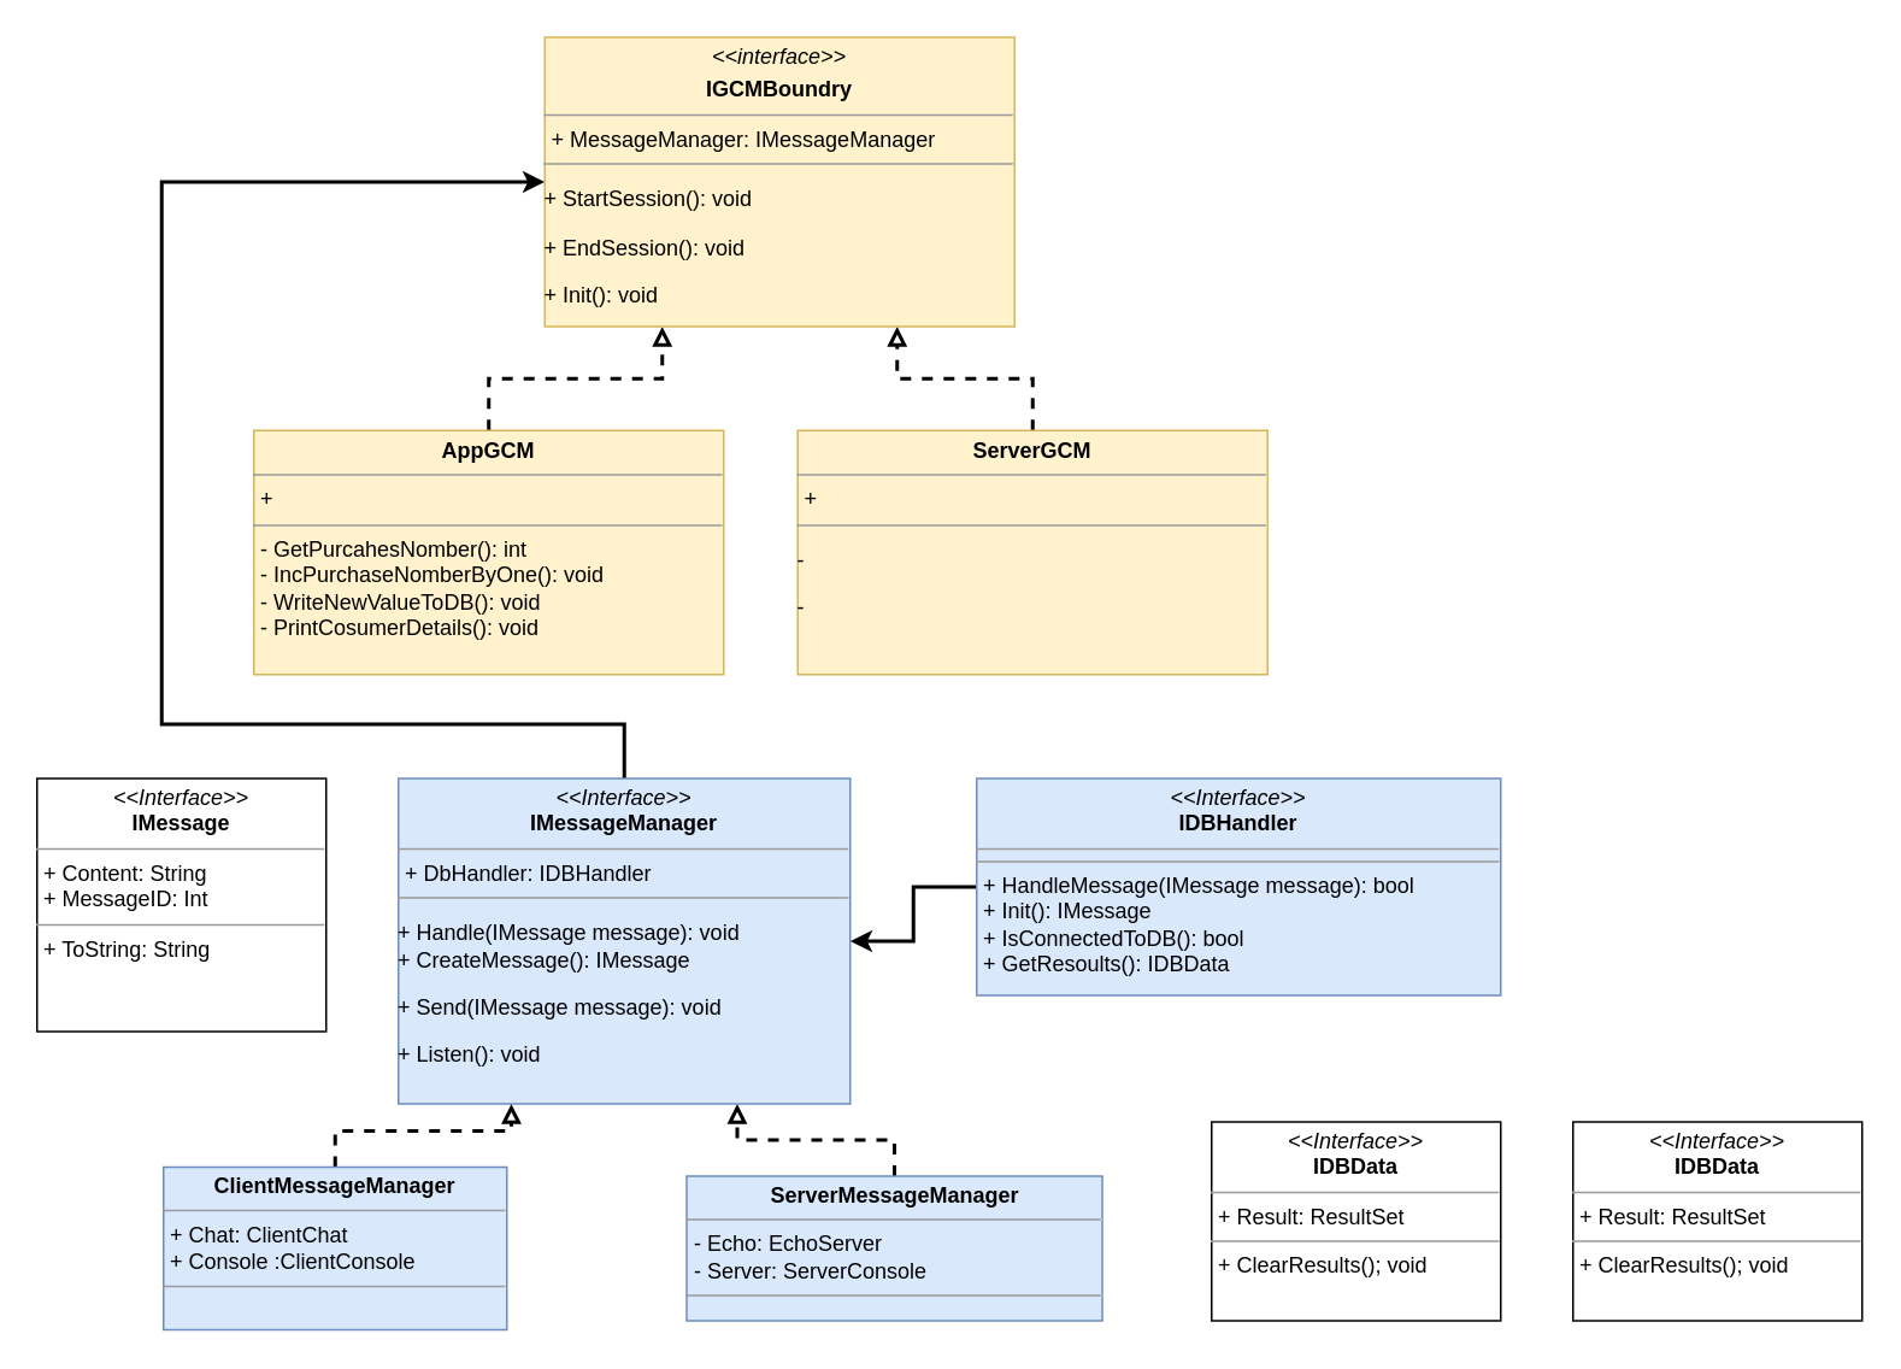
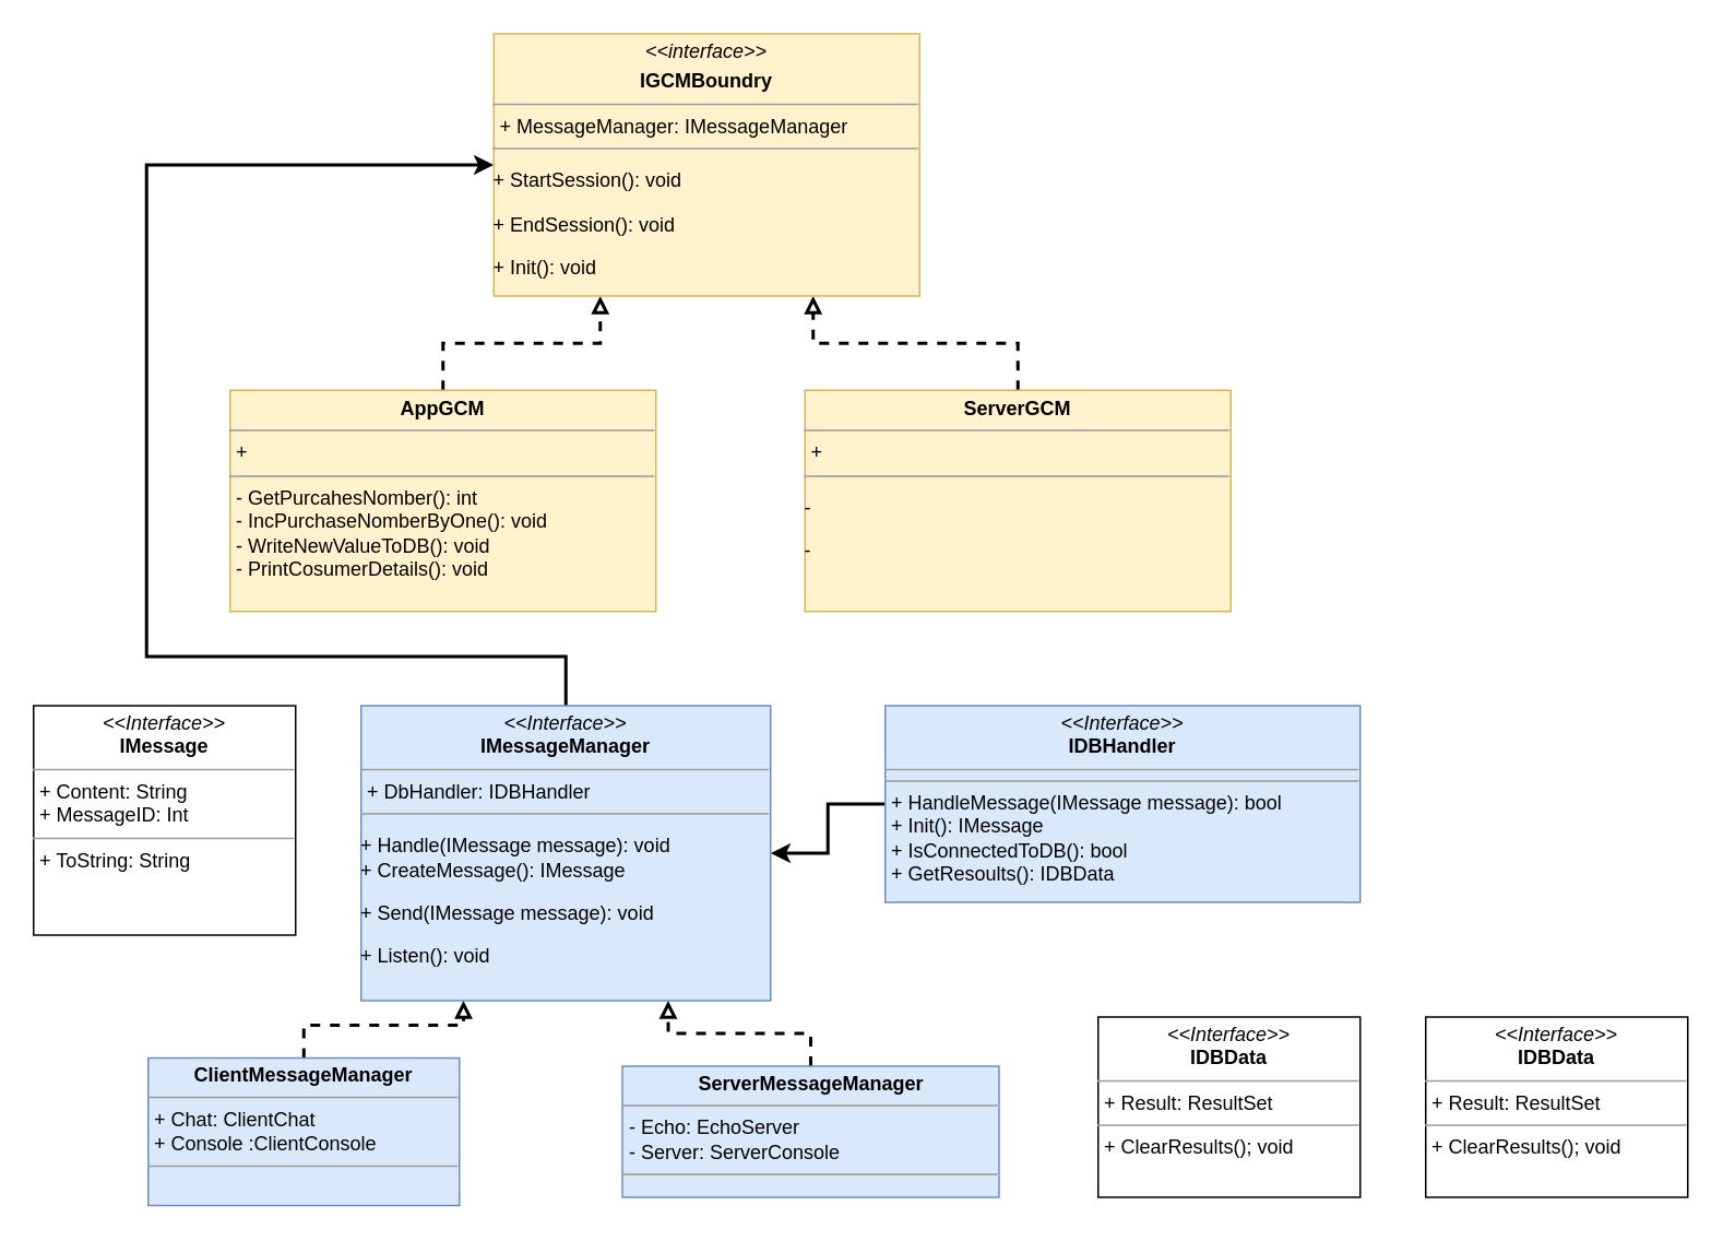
  <mxCell id="0" />
  <mxCell id="1" parent="0" />
  <mxCell id="2" style="edgeStyle=orthogonalEdgeStyle;rounded=0;orthogonalLoop=1;jettySize=auto;html=1;entryX=0.25;entryY=1;entryDx=0;entryDy=0;exitX=0.5;exitY=0;exitDx=0;exitDy=0;endArrow=block;endFill=0;dashed=1;strokeWidth=2;" parent="1" source="5" target="11" edge="1"><mxGeometry relative="1" as="geometry"><mxPoint x="215" y="635" as="sourcePoint" /><mxPoint x="260.333" y="584.833" as="targetPoint" /></mxGeometry></mxCell>
  <mxCell id="3" style="edgeStyle=orthogonalEdgeStyle;rounded=0;orthogonalLoop=1;jettySize=auto;html=1;entryX=0.75;entryY=1;entryDx=0;entryDy=0;endArrow=block;endFill=0;dashed=1;strokeWidth=2;" parent="1" source="4" target="11" edge="1"><mxGeometry relative="1" as="geometry"><mxPoint x="460.333" y="584.833" as="targetPoint" /></mxGeometry></mxCell>
  <mxCell id="4" value="&lt;p style=&quot;margin: 0px ; margin-top: 4px ; text-align: center&quot;&gt;&lt;b&gt;ServerMessageManager&lt;/b&gt;&lt;/p&gt;&lt;hr size=&quot;1&quot;&gt;&lt;p style=&quot;margin: 0px ; margin-left: 4px&quot;&gt;- Echo: EchoServer&lt;br&gt;&lt;/p&gt;&lt;p style=&quot;margin: 0px ; margin-left: 4px&quot;&gt;- Server: ServerConsole&lt;/p&gt;&lt;hr size=&quot;1&quot;&gt;" style="verticalAlign=top;align=left;overflow=fill;fontSize=12;fontFamily=Helvetica;html=1;fillColor=#dae8fc;strokeColor=#6c8ebf;" parent="1" vertex="1"><mxGeometry x="379.5" y="650" width="230" height="80" as="geometry" /></mxCell>
  <mxCell id="5" value="&lt;p style=&quot;margin: 0px ; margin-top: 4px ; text-align: center&quot;&gt;&lt;b&gt;ClientMessageManager&lt;/b&gt;&lt;br&gt;&lt;/p&gt;&lt;hr size=&quot;1&quot;&gt;&lt;p style=&quot;margin: 0px ; margin-left: 4px&quot;&gt;+ Chat: ClientChat&lt;/p&gt;&lt;p style=&quot;margin: 0px ; margin-left: 4px&quot;&gt;+ Console :ClientConsole&lt;br&gt;&lt;/p&gt;&lt;hr size=&quot;1&quot;&gt;&lt;p style=&quot;margin: 0px ; margin-left: 4px&quot;&gt;&lt;br&gt;&lt;/p&gt;" style="verticalAlign=top;align=left;overflow=fill;fontSize=12;fontFamily=Helvetica;html=1;fillColor=#dae8fc;strokeColor=#6c8ebf;" parent="1" vertex="1"><mxGeometry x="90" y="645" width="190" height="90" as="geometry" /></mxCell>
  <mxCell id="6" value="&lt;p style=&quot;margin: 0px ; margin-top: 4px ; text-align: center&quot;&gt;&lt;i&gt;&amp;lt;&amp;lt;Interface&amp;gt;&amp;gt;&lt;/i&gt;&lt;br&gt;&lt;b&gt;IMessage&lt;/b&gt;&lt;/p&gt;&lt;hr size=&quot;1&quot;&gt;&lt;p style=&quot;margin: 0px ; margin-left: 4px&quot;&gt;+ Content: String&lt;br&gt;+ MessageID: Int&lt;/p&gt;&lt;hr size=&quot;1&quot;&gt;&lt;p style=&quot;margin: 0px ; margin-left: 4px&quot;&gt;+ ToString: String&lt;/p&gt;" style="verticalAlign=top;align=left;overflow=fill;fontSize=12;fontFamily=Helvetica;html=1;" parent="1" vertex="1"><mxGeometry x="20" y="430" width="160" height="140" as="geometry" /></mxCell>
  <mxCell id="7" style="edgeStyle=orthogonalEdgeStyle;rounded=0;orthogonalLoop=1;jettySize=auto;html=1;strokeWidth=2;" edge="1" parent="1" source="8" target="11"><mxGeometry relative="1" as="geometry" /></mxCell>
  <mxCell id="8" value="&lt;p style=&quot;margin: 0px ; margin-top: 4px ; text-align: center&quot;&gt;&lt;i&gt;&amp;lt;&amp;lt;Interface&amp;gt;&amp;gt;&lt;/i&gt;&lt;br&gt;&lt;b&gt;IDBHandler&lt;/b&gt;&lt;/p&gt;&lt;hr size=&quot;1&quot;&gt;&lt;hr size=&quot;1&quot;&gt;&lt;p style=&quot;margin: 0px ; margin-left: 4px&quot;&gt;+ HandleMessage(IMessage message): bool&lt;br&gt;+ Init(): IMessage&lt;/p&gt;&lt;p style=&quot;margin: 0px ; margin-left: 4px&quot;&gt;+ IsConnectedToDB(): bool&lt;/p&gt;&lt;p style=&quot;margin: 0px ; margin-left: 4px&quot;&gt;+ GetResoults(): IDBData&lt;br&gt;&lt;/p&gt;" style="verticalAlign=top;align=left;overflow=fill;fontSize=12;fontFamily=Helvetica;html=1;fillColor=#dae8fc;strokeColor=#6c8ebf;" parent="1" vertex="1"><mxGeometry x="540" y="430" width="290" height="120" as="geometry" /></mxCell>
  <mxCell id="9" value="&lt;p style=&quot;margin: 0px ; margin-top: 4px ; text-align: center&quot;&gt;&lt;i&gt;&amp;lt;&amp;lt;Interface&amp;gt;&amp;gt;&lt;/i&gt;&lt;br&gt;&lt;b&gt;IDBData&lt;/b&gt;&lt;/p&gt;&lt;hr size=&quot;1&quot;&gt;&lt;p style=&quot;margin: 0px ; margin-left: 4px&quot;&gt;+ Result: ResultSet&lt;/p&gt;&lt;hr size=&quot;1&quot;&gt;&lt;p style=&quot;margin: 0px ; margin-left: 4px&quot;&gt;+ ClearResults(); void&lt;/p&gt;&lt;p style=&quot;margin: 0px ; margin-left: 4px&quot;&gt;&lt;br&gt;&lt;/p&gt;" style="verticalAlign=top;align=left;overflow=fill;fontSize=12;fontFamily=Helvetica;html=1;" parent="1" vertex="1"><mxGeometry x="670" y="620" width="160" height="110" as="geometry" /></mxCell>
  <mxCell id="10" style="edgeStyle=orthogonalEdgeStyle;rounded=0;orthogonalLoop=1;jettySize=auto;html=1;entryX=0;entryY=0.5;entryDx=0;entryDy=0;strokeWidth=2;" edge="1" parent="1" source="11" target="16"><mxGeometry relative="1" as="geometry"><Array as="points"><mxPoint x="345" y="400" /><mxPoint x="89" y="400" /><mxPoint x="89" y="100" /></Array></mxGeometry></mxCell>
  <mxCell id="11" value="&lt;p style=&quot;margin: 0px ; margin-top: 4px ; text-align: center&quot;&gt;&lt;i&gt;&amp;lt;&amp;lt;Interface&amp;gt;&amp;gt;&lt;/i&gt;&lt;br&gt;&lt;b&gt;IMessageManager&lt;/b&gt;&lt;/p&gt;&lt;hr size=&quot;1&quot;&gt;&lt;p style=&quot;margin: 0px ; margin-left: 4px&quot;&gt;+ DbHandler: IDBHandler&lt;br&gt;&lt;/p&gt;&lt;hr size=&quot;1&quot;&gt;&lt;p&gt;+ Handle(IMessage message): void&lt;br&gt;+ CreateMessage(): IMessage&lt;/p&gt;&lt;p&gt;+ Send(IMessage message): void&lt;/p&gt;&lt;p&gt;+ Listen(): void&lt;/p&gt;&lt;p&gt;&lt;br&gt;&lt;/p&gt;" style="verticalAlign=top;align=left;overflow=fill;fontSize=12;fontFamily=Helvetica;html=1;fillColor=#dae8fc;strokeColor=#6c8ebf;" parent="1" vertex="1"><mxGeometry x="220" y="430" width="250" height="180" as="geometry" /></mxCell>
  <mxCell id="12" style="edgeStyle=orthogonalEdgeStyle;rounded=0;orthogonalLoop=1;jettySize=auto;html=1;exitX=0.5;exitY=0;exitDx=0;exitDy=0;entryX=0.25;entryY=1;entryDx=0;entryDy=0;dashed=1;endArrow=block;endFill=0;strokeWidth=2;" parent="1" source="13" target="16" edge="1"><mxGeometry relative="1" as="geometry" /></mxCell>
  <mxCell id="13" value="&lt;p style=&quot;margin: 0px ; margin-top: 4px ; text-align: center&quot;&gt;&lt;b&gt;AppGCM&lt;/b&gt;&lt;br&gt;&lt;/p&gt;&lt;hr size=&quot;1&quot;&gt;&lt;p style=&quot;margin: 0px ; margin-left: 4px&quot;&gt;+&lt;br&gt;&lt;/p&gt;&lt;hr size=&quot;1&quot;&gt;&lt;p style=&quot;margin: 0px ; margin-left: 4px&quot;&gt;- GetPurcahesNomber(): int&lt;br&gt;&lt;/p&gt;&lt;p style=&quot;margin: 0px ; margin-left: 4px&quot;&gt;- IncPurchaseNomberByOne(): void&lt;/p&gt;&lt;p style=&quot;margin: 0px ; margin-left: 4px&quot;&gt;- WriteNewValueToDB(): void&lt;/p&gt;&lt;p style=&quot;margin: 0px ; margin-left: 4px&quot;&gt;- PrintCosumerDetails(): void&lt;br&gt;&lt;/p&gt;" style="verticalAlign=top;align=left;overflow=fill;fontSize=12;fontFamily=Helvetica;html=1;fillColor=#fff2cc;strokeColor=#d6b656;" parent="1" vertex="1"><mxGeometry x="140" y="237.5" width="260" height="135" as="geometry" /></mxCell>
  <mxCell id="14" style="edgeStyle=orthogonalEdgeStyle;rounded=0;orthogonalLoop=1;jettySize=auto;html=1;dashed=1;endArrow=block;endFill=0;strokeWidth=2;entryX=0.75;entryY=1;entryDx=0;entryDy=0;" parent="1" source="15" target="16" edge="1"><mxGeometry relative="1" as="geometry" /></mxCell>
- <mxCell id="15" value="&lt;p style=&quot;margin: 0px ; margin-top: 4px ; text-align: center&quot;&gt;&lt;b&gt;ServerGCM&lt;/b&gt;&lt;br&gt;&lt;/p&gt;&lt;hr size=&quot;1&quot;&gt;&lt;p style=&quot;margin: 0px ; margin-left: 4px&quot;&gt;+ &lt;br&gt;&lt;/p&gt;&lt;hr size=&quot;1&quot;&gt;&lt;p&gt;- &lt;br&gt;&lt;/p&gt;- " style="verticalAlign=top;align=left;overflow=fill;fontSize=12;fontFamily=Helvetica;html=1;fillColor=#fff2cc;strokeColor=#d6b656;" parent="1" vertex="1"><mxGeometry x="441" y="237.5" width="260" height="135" as="geometry" /></mxCell>
+ <mxCell id="15" value="&lt;p style=&quot;margin: 0px ; margin-top: 4px ; text-align: center&quot;&gt;&lt;b&gt;ServerGCM&lt;/b&gt;&lt;br&gt;&lt;/p&gt;&lt;hr size=&quot;1&quot;&gt;&lt;p style=&quot;margin: 0px ; margin-left: 4px&quot;&gt;+ &lt;br&gt;&lt;/p&gt;&lt;hr size=&quot;1&quot;&gt;&lt;p&gt;- &lt;br&gt;&lt;/p&gt;- " style="verticalAlign=top;align=left;overflow=fill;fontSize=12;fontFamily=Helvetica;html=1;fillColor=#fff2cc;strokeColor=#d6b656;" parent="1" vertex="1"><mxGeometry x="491" y="237.5" width="260" height="135" as="geometry" /></mxCell>
  <mxCell id="16" value="&lt;p style=&quot;margin: 0px ; margin-top: 4px ; text-align: center&quot;&gt;&lt;i&gt;&amp;lt;&amp;lt;interface&amp;gt;&amp;gt;&lt;/i&gt;&lt;br&gt;&lt;b&gt;&lt;/b&gt;&lt;/p&gt;&lt;p style=&quot;margin: 0px ; margin-top: 4px ; text-align: center&quot;&gt;&lt;b&gt;IGCMBoundry&lt;/b&gt;&lt;br&gt;&lt;/p&gt;&lt;hr size=&quot;1&quot;&gt;&lt;p style=&quot;margin: 0px ; margin-left: 4px&quot;&gt;+ MessageManager: IMessageManager&lt;/p&gt;&lt;hr size=&quot;1&quot;&gt;&lt;p&gt;+ StartSession(): void&lt;br&gt;&lt;/p&gt;&lt;p&gt;+ EndSession(): void &lt;br&gt;&lt;/p&gt;&lt;p&gt;+ Init(): void&lt;br&gt;&lt;/p&gt;" style="verticalAlign=top;align=left;overflow=fill;fontSize=12;fontFamily=Helvetica;html=1;fillColor=#fff2cc;strokeColor=#d6b656;" parent="1" vertex="1"><mxGeometry x="301" y="20" width="260" height="160" as="geometry" /></mxCell>
  <mxCell id="17" value="&lt;p style=&quot;margin: 0px ; margin-top: 4px ; text-align: center&quot;&gt;&lt;i&gt;&amp;lt;&amp;lt;Interface&amp;gt;&amp;gt;&lt;/i&gt;&lt;br&gt;&lt;b&gt;IDBData&lt;/b&gt;&lt;/p&gt;&lt;hr size=&quot;1&quot;&gt;&lt;p style=&quot;margin: 0px ; margin-left: 4px&quot;&gt;+ Result: ResultSet&lt;/p&gt;&lt;hr size=&quot;1&quot;&gt;&lt;p style=&quot;margin: 0px ; margin-left: 4px&quot;&gt;+ ClearResults(); void&lt;/p&gt;&lt;p style=&quot;margin: 0px ; margin-left: 4px&quot;&gt;&lt;br&gt;&lt;/p&gt;" style="verticalAlign=top;align=left;overflow=fill;fontSize=12;fontFamily=Helvetica;html=1;" vertex="1" parent="1"><mxGeometry x="870" y="620" width="160" height="110" as="geometry" /></mxCell>
